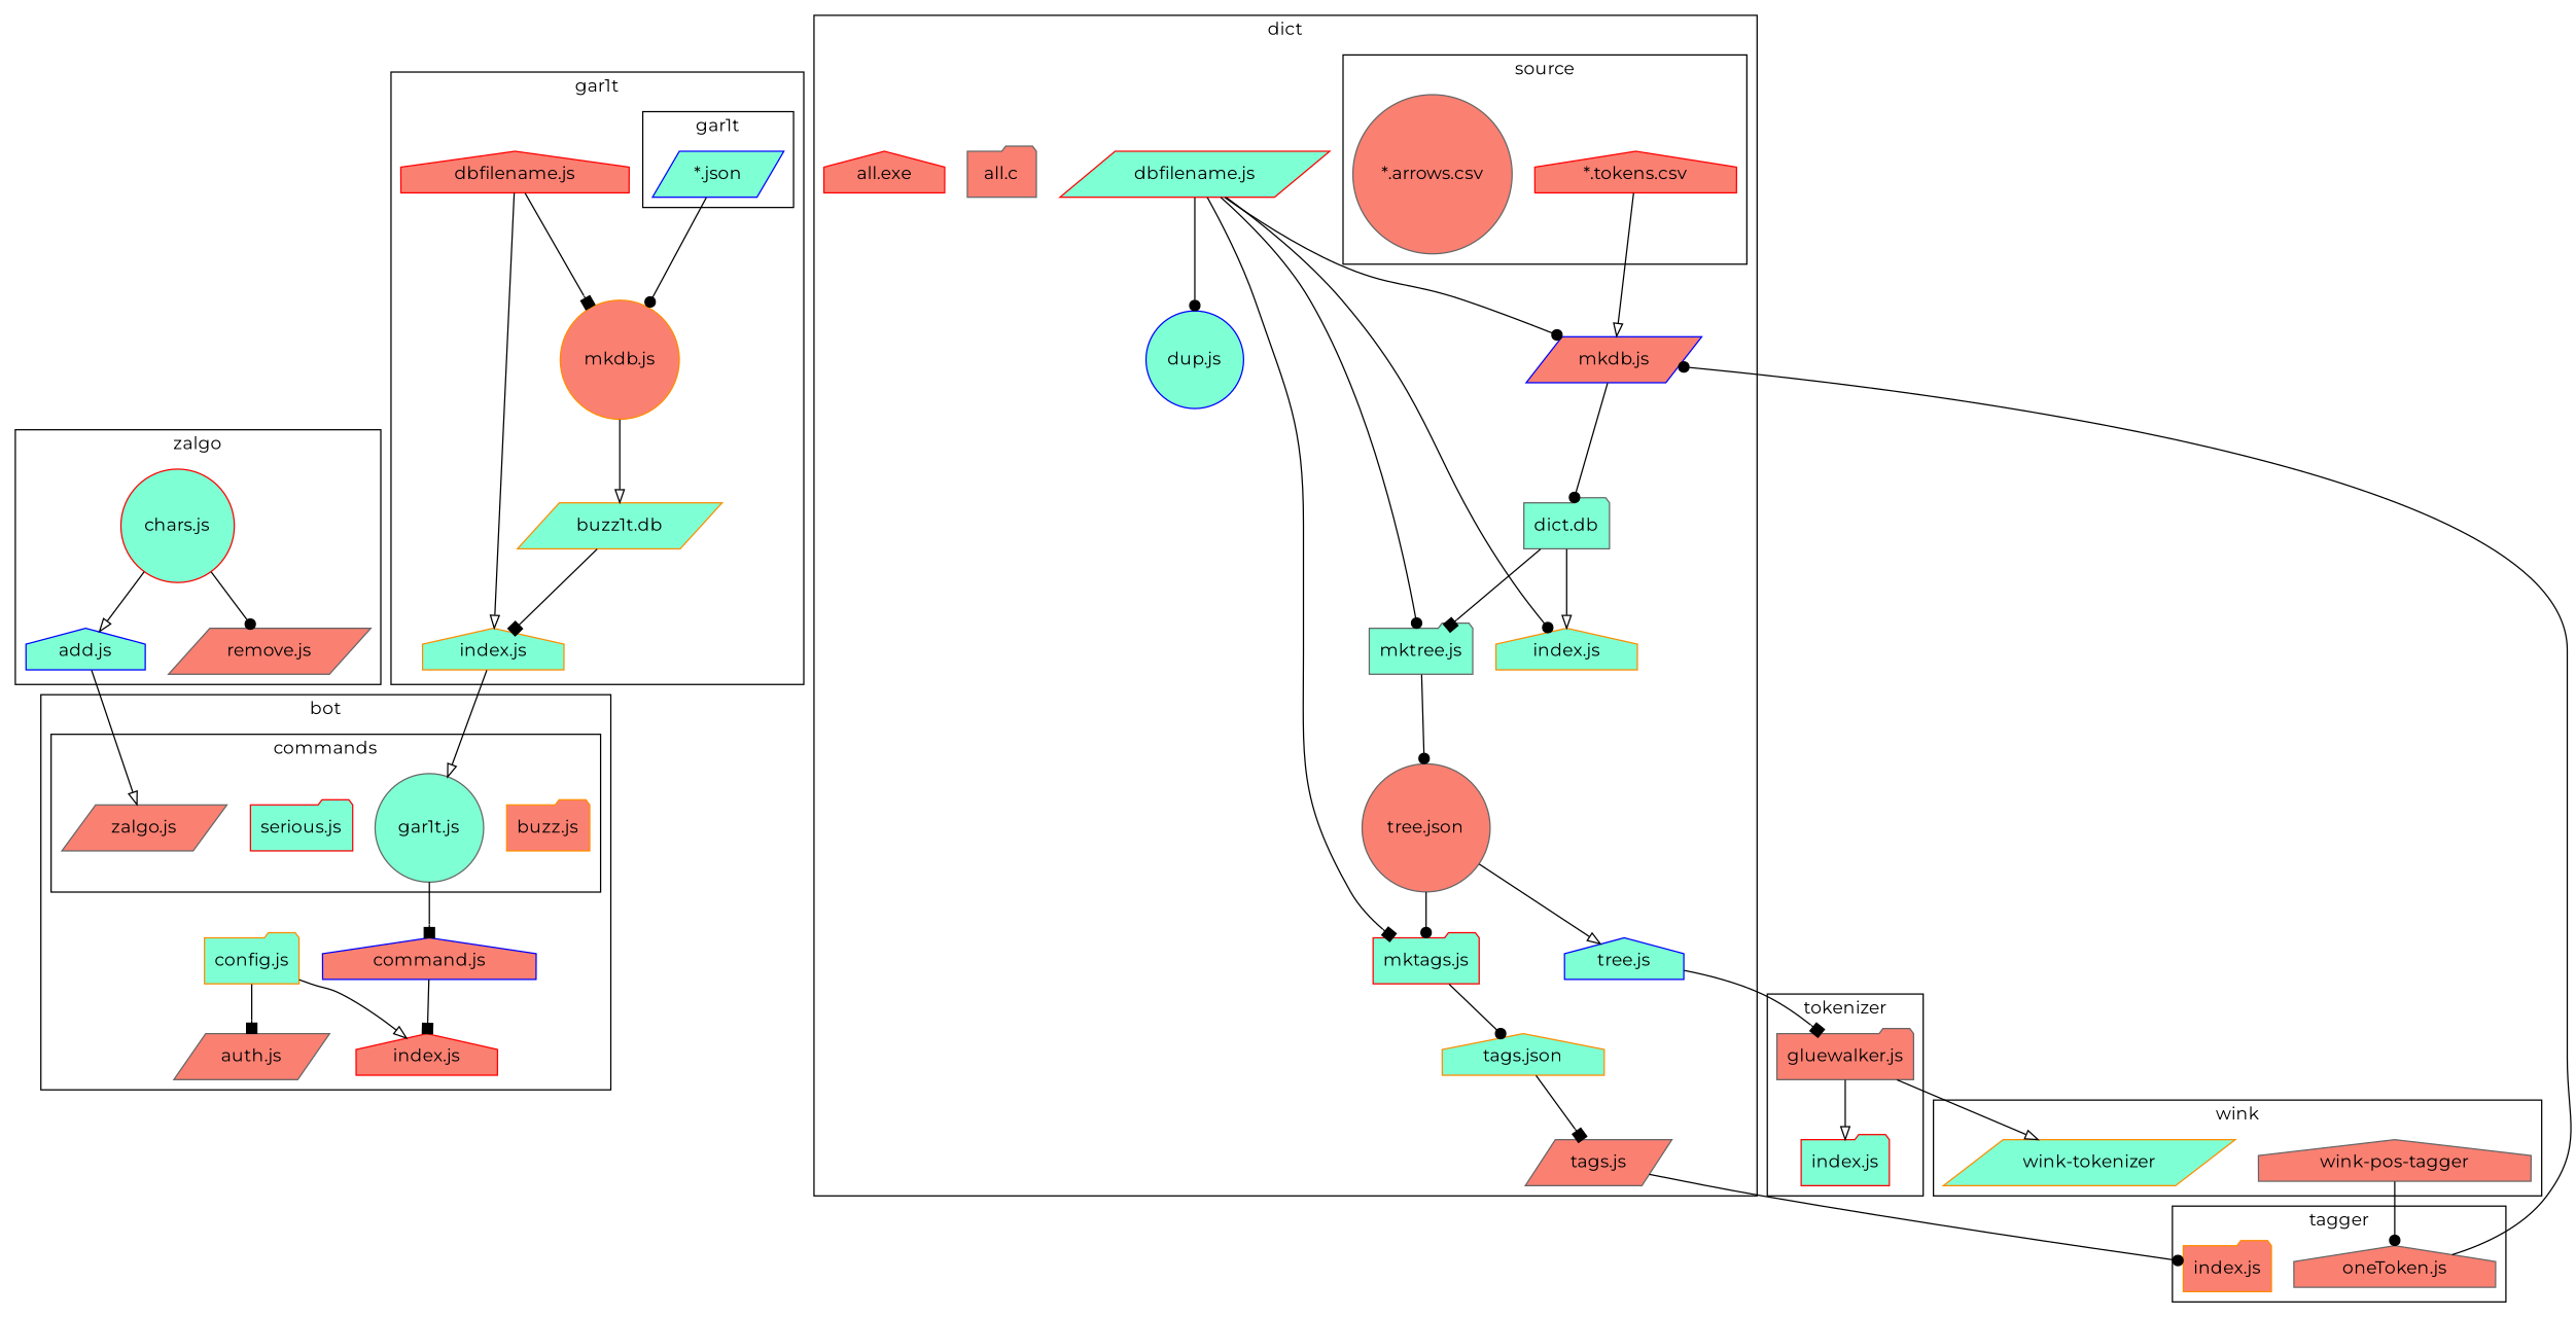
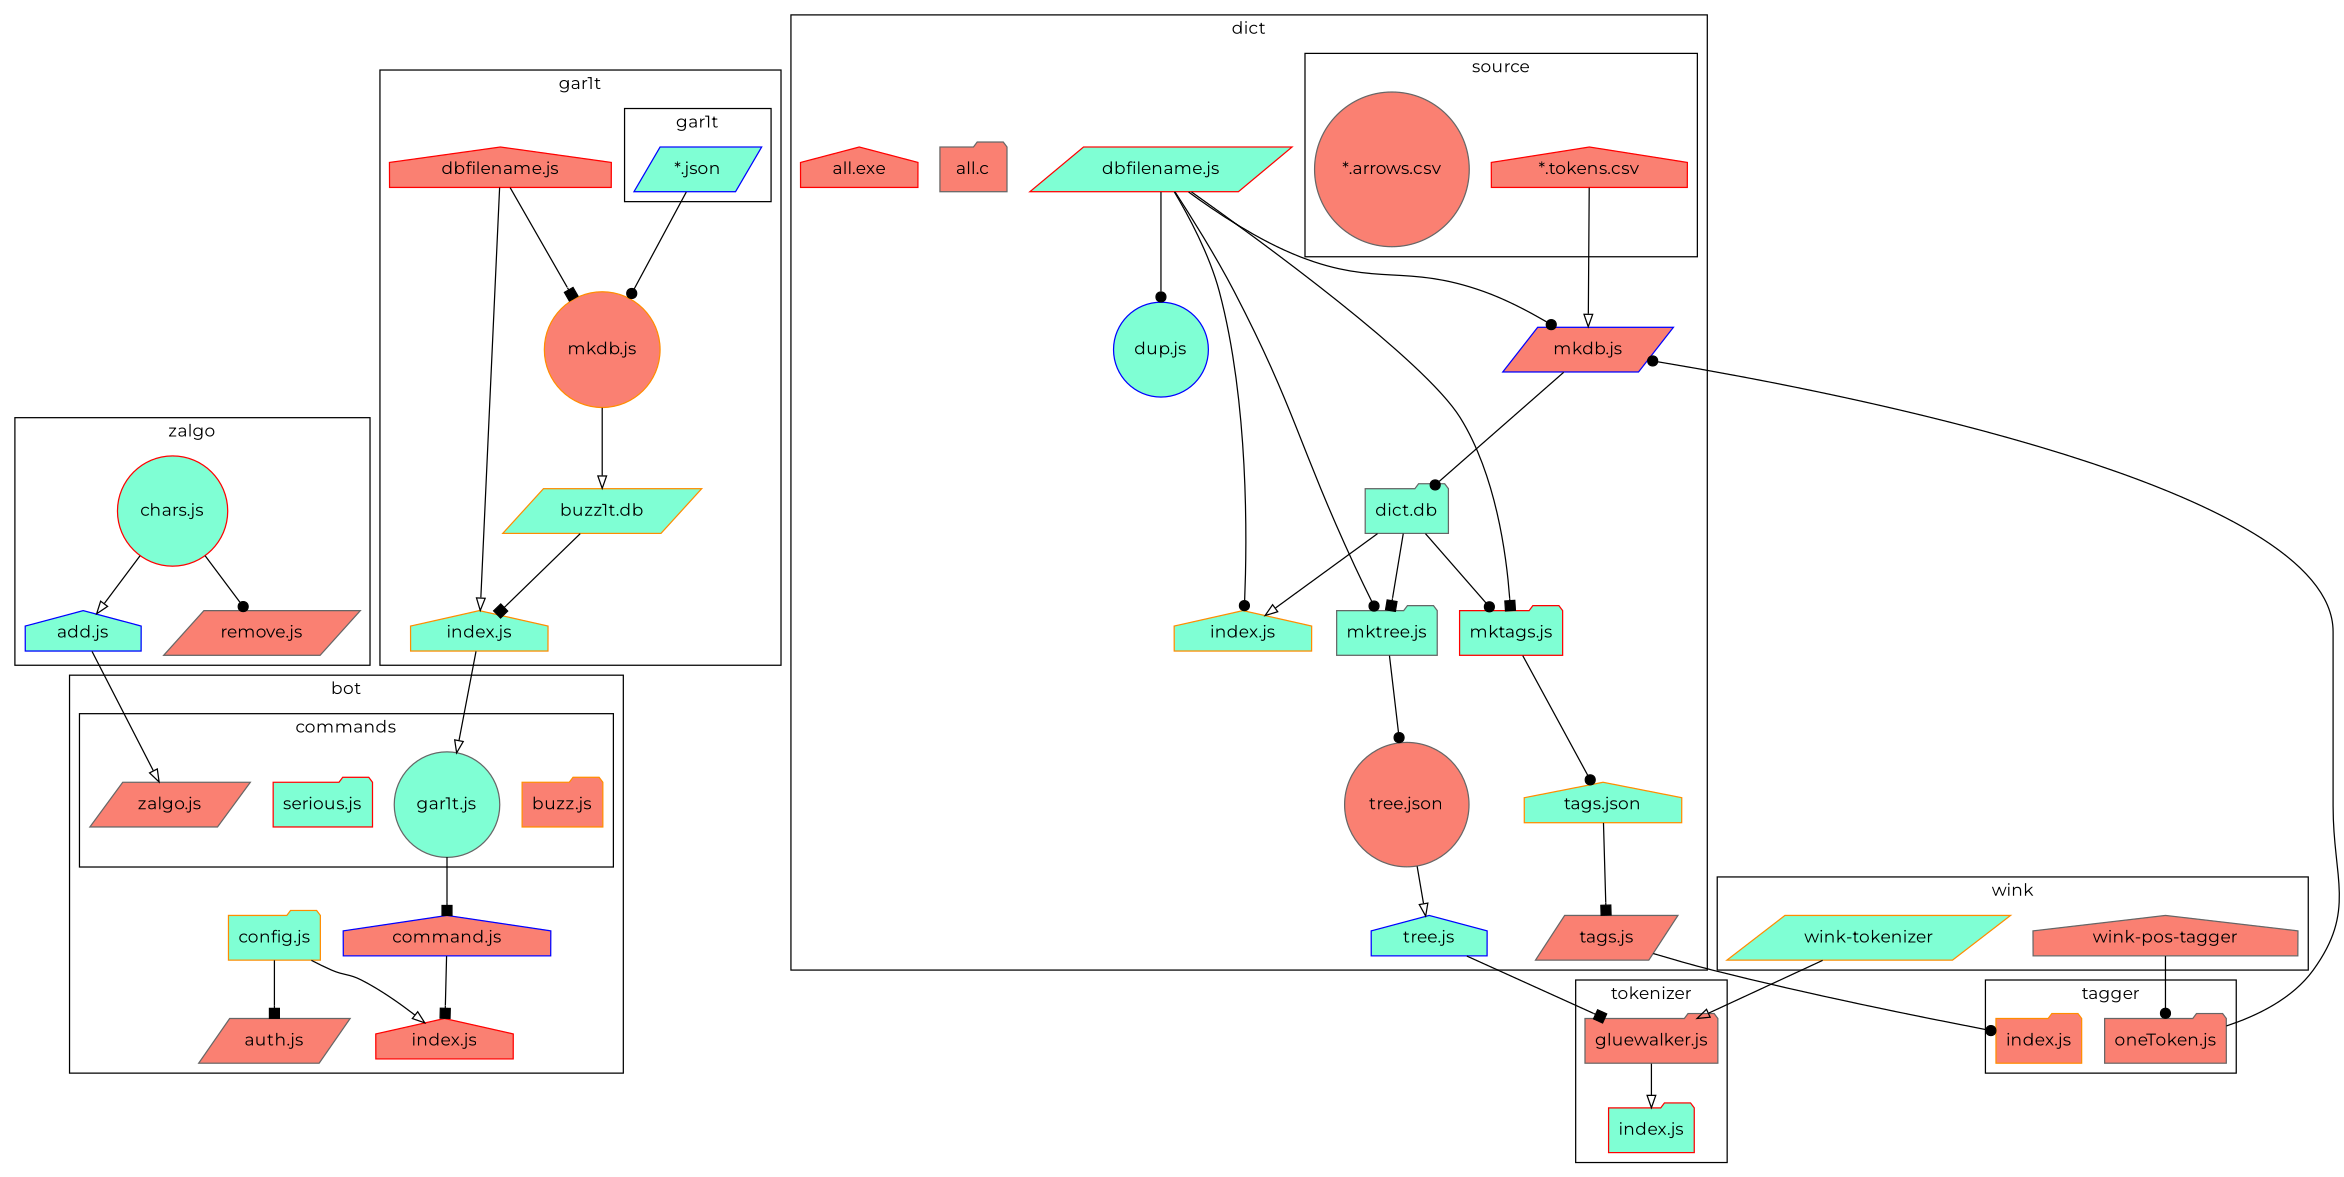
  digraph {
    compound=true
    fontname=Montserrat
    node [color=gray40 fillcolor=salmon fontname=Montserrat shape=house style=filled]
    edge [arrowhead=dot fontname=Montserrat]
    n1 [color=darkorange label="buzz.js" shape=folder]
    n2 [fillcolor=aquamarine label="gar1t.js" shape=circle]
    n3 [color=red fillcolor=aquamarine label="serious.js" shape=folder]
    n4 [label="zalgo.js" shape=parallelogram]
    n5 [label="auth.js" shape=parallelogram]
    n6 [color=darkorange fillcolor=aquamarine label="config.js" shape=folder]
    n7 [color=red label="index.js"]
    n8 [color=blue label="command.js"]
    n9 [label="wink-pos-tagger"]
    n10 [color=darkorange fillcolor=aquamarine label="wink-tokenizer" shape=parallelogram]
    n11 [color=red fillcolor=aquamarine label="chars.js" shape=circle]
    n12 [color=blue fillcolor=aquamarine label="add.js"]
    n13 [label="remove.js" shape=parallelogram]
    n14 [color=red label="*.tokens.csv"]
    n15 [label="*.arrows.csv" shape=circle]
    n16 [color=red fillcolor=aquamarine label="dbfilename.js" shape=parallelogram]
    n17 [color=blue fillcolor=aquamarine label="dup.js" shape=circle]
    n18 [color=darkorange fillcolor=aquamarine label="index.js"]
    n19 [color=blue label="mkdb.js" shape=parallelogram]
    n20 [color=red fillcolor=aquamarine label="mktags.js" shape=folder]
    n21 [fillcolor=aquamarine label="mktree.js" shape=folder]
    n22 [fillcolor=aquamarine label="dict.db" shape=folder]
    n23 [color=darkorange fillcolor=aquamarine label="tags.json"]
    n24 [label="tree.json" shape=circle]
    n25 [label="tags.js" shape=parallelogram]
    n26 [color=blue fillcolor=aquamarine label="tree.js"]
    n27 [label="all.c" shape=folder]
    n28 [color=red label="all.exe"]
    n29 [color=blue fillcolor=aquamarine label="*.json" shape=parallelogram]
    n30 [color=red label="dbfilename.js"]
    n31 [color=darkorange fillcolor=aquamarine label="index.js"]
    n32 [color=darkorange label="mkdb.js" shape=circle]
    n33 [color=darkorange fillcolor=aquamarine label="buzz1t.db" shape=parallelogram]
-   n34 [label="oneToken.js"]
+   n34 [label="oneToken.js" shape=folder]
    n35 [color=darkorange label="index.js" shape=folder]
    n36 [label="gluewalker.js" shape=folder]
    n37 [color=red fillcolor=aquamarine label="index.js" shape=folder]
    subgraph cluster_1 {
      label=bot
      n5
      n6
      n7
      n8
      subgraph cluster_2 {
        label=commands
        n1
        n2
        n3
        n4
      }
    }
    subgraph cluster_3 {
      label=wink
      n9
      n10
    }
    subgraph cluster_4 {
      label=zalgo
      n11
      n12
      n13
    }
    subgraph cluster_5 {
      label=dict
      n16
      n17
      n18
      n19
      n20
      n21
      n22
      n23
      n24
      n25
      n26
      n27
      n28
      subgraph cluster_6 {
        label=source
        n14
        n15
      }
    }
    subgraph cluster_7 {
      label=gar1t
      n30
      n31
      n32
      n33
      subgraph cluster_8 {
        label=gar1t
        n29
      }
    }
    subgraph cluster_9 {
      label=tagger
      n34
      n35
    }
    subgraph cluster_10 {
      label=tokenizer
      n36
      n37
    }
    n2 -> n8 [arrowhead=box]
    n6 -> n5 [arrowhead=box]
    n6 -> n7 [arrowhead=onormal]
    n8 -> n7 [arrowhead=box]
    n9 -> n34
-   n36 -> n10 [arrowhead=onormal]
+   n10 -> n36 [arrowhead=onormal]
    n11 -> n12 [arrowhead=onormal]
    n11 -> n13
    n12 -> n4 [arrowhead=onormal]
    n14 -> n19 [arrowhead=onormal]
    n16 -> n17
    n16 -> n18
    n16 -> n19
    n16 -> n20 [arrowhead=box]
    n16 -> n21
    n19 -> n22
    n20 -> n23
    n21 -> n24
    n22 -> n18 [arrowhead=onormal]
-   n24 -> n20
+   n22 -> n20
    n22 -> n21 [arrowhead=box]
    n23 -> n25 [arrowhead=box]
    n24 -> n26 [arrowhead=onormal]
    n25 -> n35
    n26 -> n36 [arrowhead=box]
    n29 -> n32
    n30 -> n31 [arrowhead=onormal]
    n30 -> n32 [arrowhead=box]
    n31 -> n2 [arrowhead=onormal]
    n32 -> n33 [arrowhead=onormal]
    n33 -> n31 [arrowhead=box]
    n34 -> n19
    n36 -> n37 [arrowhead=onormal]
  }
